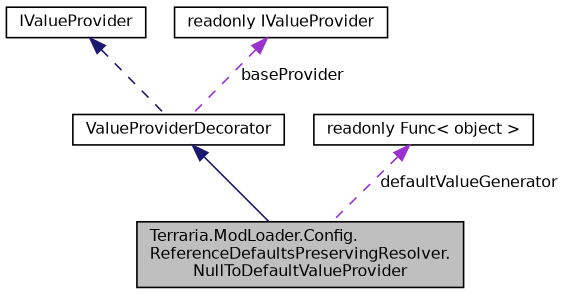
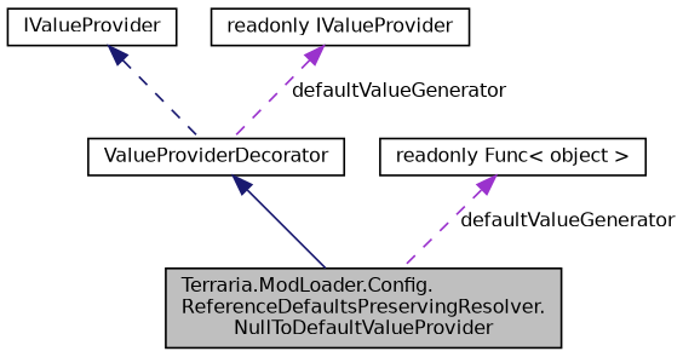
  digraph {
    node [color=black fillcolor=white fontname=Helvetica fontsize=10 shape=record style=filled]
    edge [color=midnightblue dir=back fontname=Helvetica fontsize=10 labelfontname=Helvetica labelfontsize=10 style=dashed]
    n1 [fillcolor=grey75 fontcolor=black height=0.2 label="Terraria.ModLoader.Config.\lReferenceDefaultsPreservingResolver.\lNullToDefaultValueProvider" width=0.4]
    n2 [height=0.2 label=ValueProviderDecorator width=0.4]
    n3 [height=0.2 label=IValueProvider width=0.4]
    n4 [height=0.2 label="readonly IValueProvider" width=0.4]
    n5 [height=0.2 label="readonly Func\< object \>" width=0.4]
    n2 -> n1 [style=solid]
    n3 -> n2
-   n4 -> n2 [color=darkorchid3 label=" baseProvider"]
+   n4 -> n2 [color=darkorchid3 label=" defaultValueGenerator"]
    n5 -> n1 [color=darkorchid3 label=" defaultValueGenerator"]
  }
